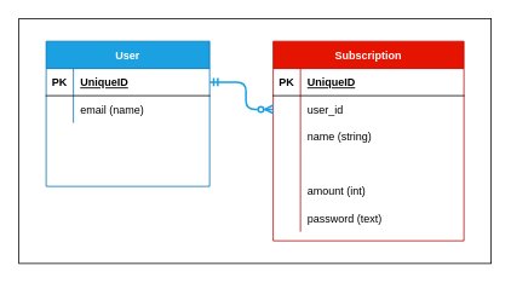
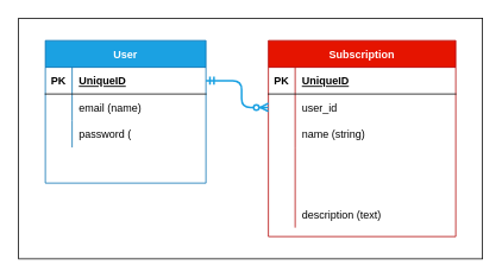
  <mxCell id="0" />
  <mxCell id="1" parent="0" />
  <mxCell id="2" value="" style="rounded=0;whiteSpace=wrap;html=1;fontSize=11;fillColor=none;" vertex="1" parent="1"><mxGeometry x="20" y="20" width="520" height="270" as="geometry" /></mxCell>
  <mxCell id="3" value="User" style="shape=table;startSize=30;container=1;collapsible=1;childLayout=tableLayout;fixedRows=1;rowLines=0;fontStyle=1;align=center;resizeLast=1;fillColor=#1ba1e2;strokeColor=#006EAF;fontColor=#ffffff;" vertex="1" parent="1"><mxGeometry x="50" y="45" width="180" height="160" as="geometry" /></mxCell>
  <mxCell id="4" value="" style="shape=partialRectangle;collapsible=0;dropTarget=0;pointerEvents=0;fillColor=none;top=0;left=0;bottom=1;right=0;points=[[0,0.5],[1,0.5]];portConstraint=eastwest;" vertex="1" parent="3"><mxGeometry y="30" width="180" height="30" as="geometry" /></mxCell>
  <mxCell id="5" value="PK" style="shape=partialRectangle;connectable=0;fillColor=none;top=0;left=0;bottom=0;right=0;fontStyle=1;overflow=hidden;" vertex="1" parent="4"><mxGeometry width="30" height="30" as="geometry" /></mxCell>
  <mxCell id="6" value="UniqueID" style="shape=partialRectangle;connectable=0;fillColor=none;top=0;left=0;bottom=0;right=0;align=left;spacingLeft=6;fontStyle=5;overflow=hidden;" vertex="1" parent="4"><mxGeometry x="30" width="150" height="30" as="geometry" /></mxCell>
  <mxCell id="7" value="" style="shape=partialRectangle;collapsible=0;dropTarget=0;pointerEvents=0;fillColor=none;top=0;left=0;bottom=0;right=0;points=[[0,0.5],[1,0.5]];portConstraint=eastwest;" vertex="1" parent="3"><mxGeometry y="60" width="180" height="30" as="geometry" /></mxCell>
  <mxCell id="8" value="" style="shape=partialRectangle;connectable=0;fillColor=none;top=0;left=0;bottom=0;right=0;editable=1;overflow=hidden;" vertex="1" parent="7"><mxGeometry width="30" height="30" as="geometry" /></mxCell>
  <mxCell id="9" value="email (name)" style="shape=partialRectangle;connectable=0;fillColor=none;top=0;left=0;bottom=0;right=0;align=left;spacingLeft=6;overflow=hidden;" vertex="1" parent="7"><mxGeometry x="30" width="150" height="30" as="geometry" /></mxCell>
  <mxCell id="10" value="" style="shape=partialRectangle;collapsible=0;dropTarget=0;pointerEvents=0;fillColor=none;top=0;left=0;bottom=0;right=0;points=[[0,0.5],[1,0.5]];portConstraint=eastwest;" vertex="1" parent="3"><mxGeometry y="90" width="180" height="30" as="geometry" /></mxCell>
  <mxCell id="11" value="" style="shape=partialRectangle;connectable=0;fillColor=none;top=0;left=0;bottom=0;right=0;editable=1;overflow=hidden;" vertex="1" parent="10"><mxGeometry width="30" height="30" as="geometry" /></mxCell>
+ <mxCell id="12" value="password (" style="shape=partialRectangle;connectable=0;fillColor=none;top=0;left=0;bottom=0;right=0;align=left;spacingLeft=6;overflow=hidden;" vertex="1" parent="10"><mxGeometry x="30" width="150" height="30" as="geometry" /></mxCell>
  <mxCell id="13" value="" style="shape=partialRectangle;collapsible=0;dropTarget=0;pointerEvents=0;fillColor=none;top=0;left=0;bottom=0;right=0;points=[[0,0.5],[1,0.5]];portConstraint=eastwest;" vertex="1" parent="3"><mxGeometry y="120" width="180" height="30" as="geometry" /></mxCell>
  <mxCell id="14" value="" style="shape=partialRectangle;connectable=0;fillColor=none;top=0;left=0;bottom=0;right=0;editable=1;overflow=hidden;" vertex="1" parent="13"><mxGeometry width="30" height="30" as="geometry" /></mxCell>
  <mxCell id="15" value="Subscription" style="shape=table;startSize=30;container=1;collapsible=1;childLayout=tableLayout;fixedRows=1;rowLines=0;fontStyle=1;align=center;resizeLast=1;fillColor=#e51400;strokeColor=#B20000;fontColor=#ffffff;" vertex="1" parent="1"><mxGeometry x="300" y="45" width="210" height="220" as="geometry" /></mxCell>
  <mxCell id="16" value="" style="shape=partialRectangle;collapsible=0;dropTarget=0;pointerEvents=0;fillColor=none;top=0;left=0;bottom=1;right=0;points=[[0,0.5],[1,0.5]];portConstraint=eastwest;" vertex="1" parent="15"><mxGeometry y="30" width="210" height="30" as="geometry" /></mxCell>
  <mxCell id="17" value="PK" style="shape=partialRectangle;connectable=0;fillColor=none;top=0;left=0;bottom=0;right=0;fontStyle=1;overflow=hidden;" vertex="1" parent="16"><mxGeometry width="30" height="30" as="geometry" /></mxCell>
  <mxCell id="18" value="UniqueID" style="shape=partialRectangle;connectable=0;fillColor=none;top=0;left=0;bottom=0;right=0;align=left;spacingLeft=6;fontStyle=5;overflow=hidden;" vertex="1" parent="16"><mxGeometry x="30" width="180" height="30" as="geometry" /></mxCell>
  <mxCell id="19" value="" style="shape=partialRectangle;collapsible=0;dropTarget=0;pointerEvents=0;fillColor=none;top=0;left=0;bottom=0;right=0;points=[[0,0.5],[1,0.5]];portConstraint=eastwest;" vertex="1" parent="15"><mxGeometry y="60" width="210" height="30" as="geometry" /></mxCell>
  <mxCell id="20" value="user_id" style="shape=partialRectangle;connectable=0;fillColor=none;top=0;left=0;bottom=0;right=0;align=left;spacingLeft=6;fontStyle=0;overflow=hidden;" vertex="1" parent="19"><mxGeometry x="30" width="180" height="30" as="geometry" /></mxCell>
  <mxCell id="21" value="" style="shape=partialRectangle;collapsible=0;dropTarget=0;pointerEvents=0;fillColor=none;top=0;left=0;bottom=0;right=0;points=[[0,0.5],[1,0.5]];portConstraint=eastwest;" vertex="1" parent="15"><mxGeometry y="90" width="210" height="30" as="geometry" /></mxCell>
  <mxCell id="22" value="" style="shape=partialRectangle;connectable=0;fillColor=none;top=0;left=0;bottom=0;right=0;editable=1;overflow=hidden;" vertex="1" parent="21"><mxGeometry width="30" height="30" as="geometry" /></mxCell>
  <mxCell id="23" value="name (string)" style="shape=partialRectangle;connectable=0;fillColor=none;top=0;left=0;bottom=0;right=0;align=left;spacingLeft=6;overflow=hidden;" vertex="1" parent="21"><mxGeometry x="30" width="180" height="30" as="geometry" /></mxCell>
  <mxCell id="24" value="" style="shape=partialRectangle;collapsible=0;dropTarget=0;pointerEvents=0;fillColor=none;top=0;left=0;bottom=0;right=0;points=[[0,0.5],[1,0.5]];portConstraint=eastwest;fontSize=11;" vertex="1" parent="15"><mxGeometry y="120" width="210" height="30" as="geometry" /></mxCell>
  <mxCell id="25" value="" style="shape=partialRectangle;connectable=0;fillColor=none;top=0;left=0;bottom=0;right=0;editable=1;overflow=hidden;" vertex="1" parent="24"><mxGeometry width="30" height="30" as="geometry" /></mxCell>
  <mxCell id="26" value="" style="shape=partialRectangle;collapsible=0;dropTarget=0;pointerEvents=0;fillColor=none;top=0;left=0;bottom=0;right=0;points=[[0,0.5],[1,0.5]];portConstraint=eastwest;" vertex="1" parent="15"><mxGeometry y="150" width="210" height="30" as="geometry" /></mxCell>
  <mxCell id="27" value="" style="shape=partialRectangle;connectable=0;fillColor=none;top=0;left=0;bottom=0;right=0;editable=1;overflow=hidden;" vertex="1" parent="26"><mxGeometry width="30" height="30" as="geometry" /></mxCell>
- <mxCell id="28" value="amount (int)" style="shape=partialRectangle;connectable=0;fillColor=none;top=0;left=0;bottom=0;right=0;align=left;spacingLeft=6;overflow=hidden;" vertex="1" parent="26"><mxGeometry x="30" width="180" height="30" as="geometry" /></mxCell>
  <mxCell id="29" value="" style="shape=partialRectangle;collapsible=0;dropTarget=0;pointerEvents=0;fillColor=none;top=0;left=0;bottom=0;right=0;points=[[0,0.5],[1,0.5]];portConstraint=eastwest;" vertex="1" parent="15"><mxGeometry y="180" width="210" height="30" as="geometry" /></mxCell>
  <mxCell id="30" value="" style="shape=partialRectangle;connectable=0;fillColor=none;top=0;left=0;bottom=0;right=0;editable=1;overflow=hidden;" vertex="1" parent="29"><mxGeometry width="30" height="30" as="geometry" /></mxCell>
- <mxCell id="31" value="password (text)" style="shape=partialRectangle;connectable=0;fillColor=none;top=0;left=0;bottom=0;right=0;align=left;spacingLeft=6;overflow=hidden;" vertex="1" parent="29"><mxGeometry x="30" width="180" height="30" as="geometry" /></mxCell>
+ <mxCell id="31" value="description (text)" style="shape=partialRectangle;connectable=0;fillColor=none;top=0;left=0;bottom=0;right=0;align=left;spacingLeft=6;overflow=hidden;" vertex="1" parent="29"><mxGeometry x="30" width="180" height="30" as="geometry" /></mxCell>
  <mxCell id="32" style="edgeStyle=orthogonalEdgeStyle;rounded=1;orthogonalLoop=1;jettySize=auto;html=1;exitX=0;exitY=0.5;exitDx=0;exitDy=0;entryX=1;entryY=0.5;entryDx=0;entryDy=0;startArrow=ERzeroToMany;startFill=1;endArrow=ERmandOne;endFill=0;strokeWidth=2;fillColor=#dae8fc;strokeColor=#1BA1E2;" edge="1" parent="1" source="19" target="4"><mxGeometry relative="1" as="geometry"><Array as="points"><mxPoint x="270" y="120" /><mxPoint x="270" y="90" /></Array><mxPoint x="320" y="115" as="sourcePoint" /></mxGeometry></mxCell>
